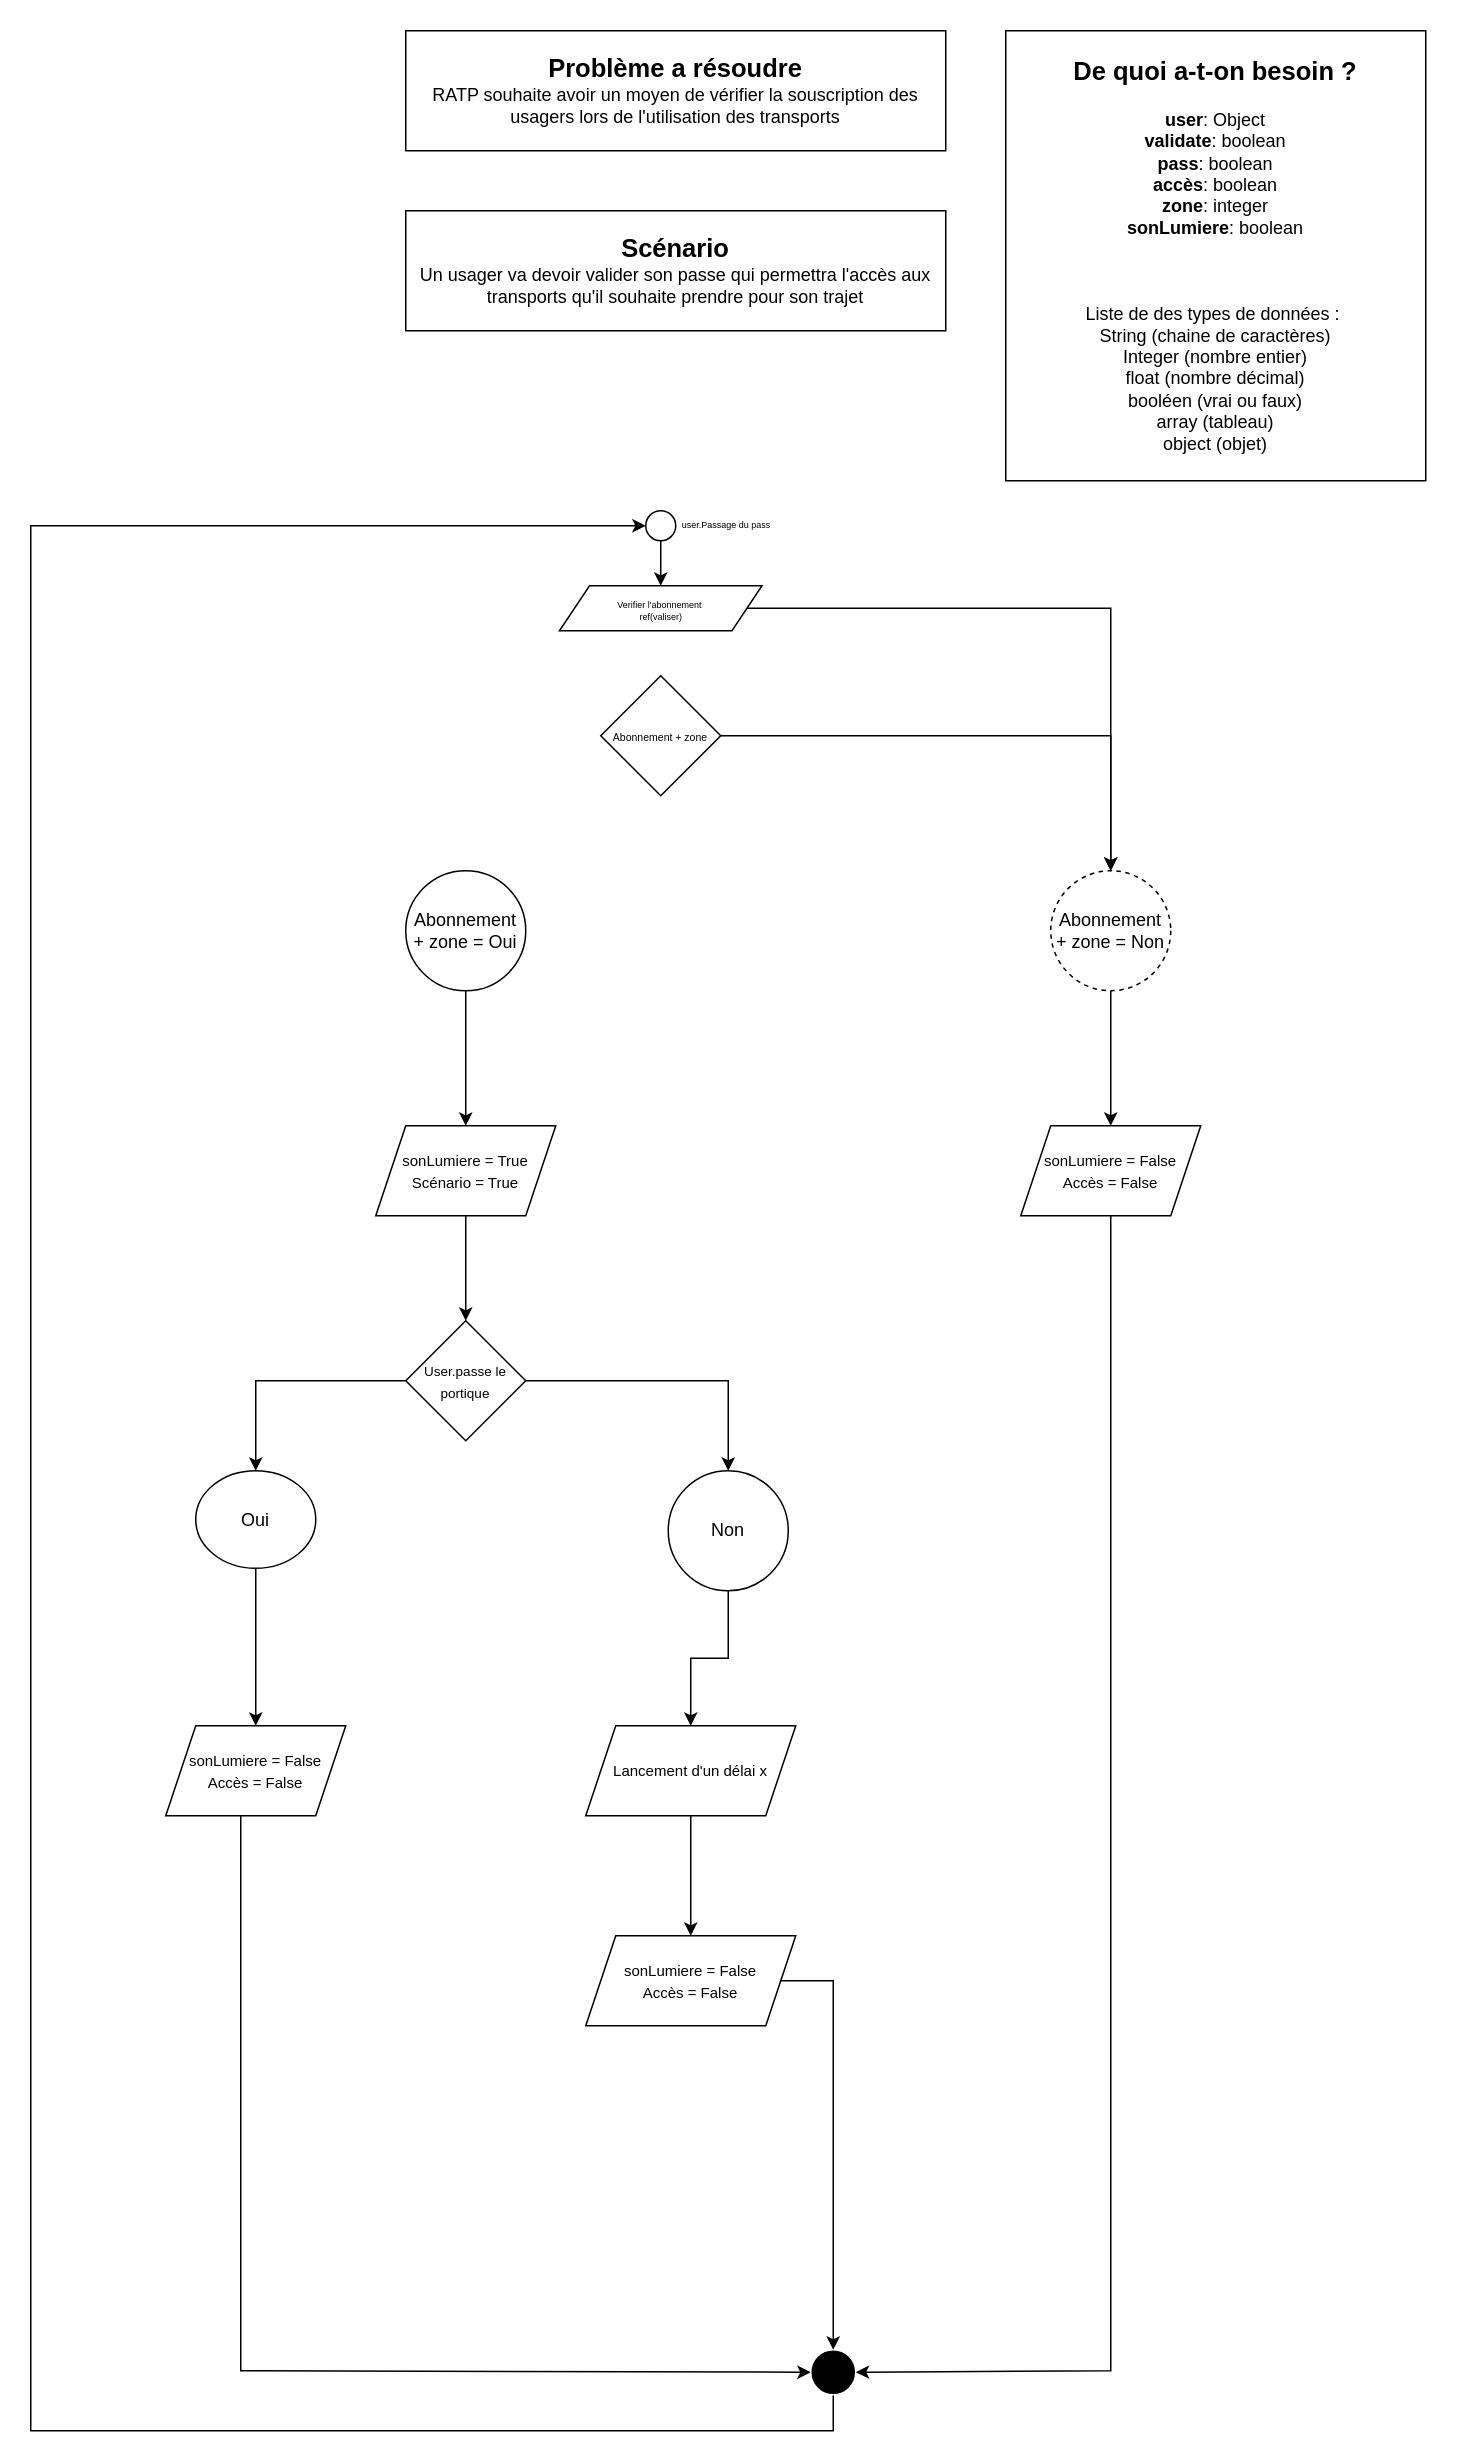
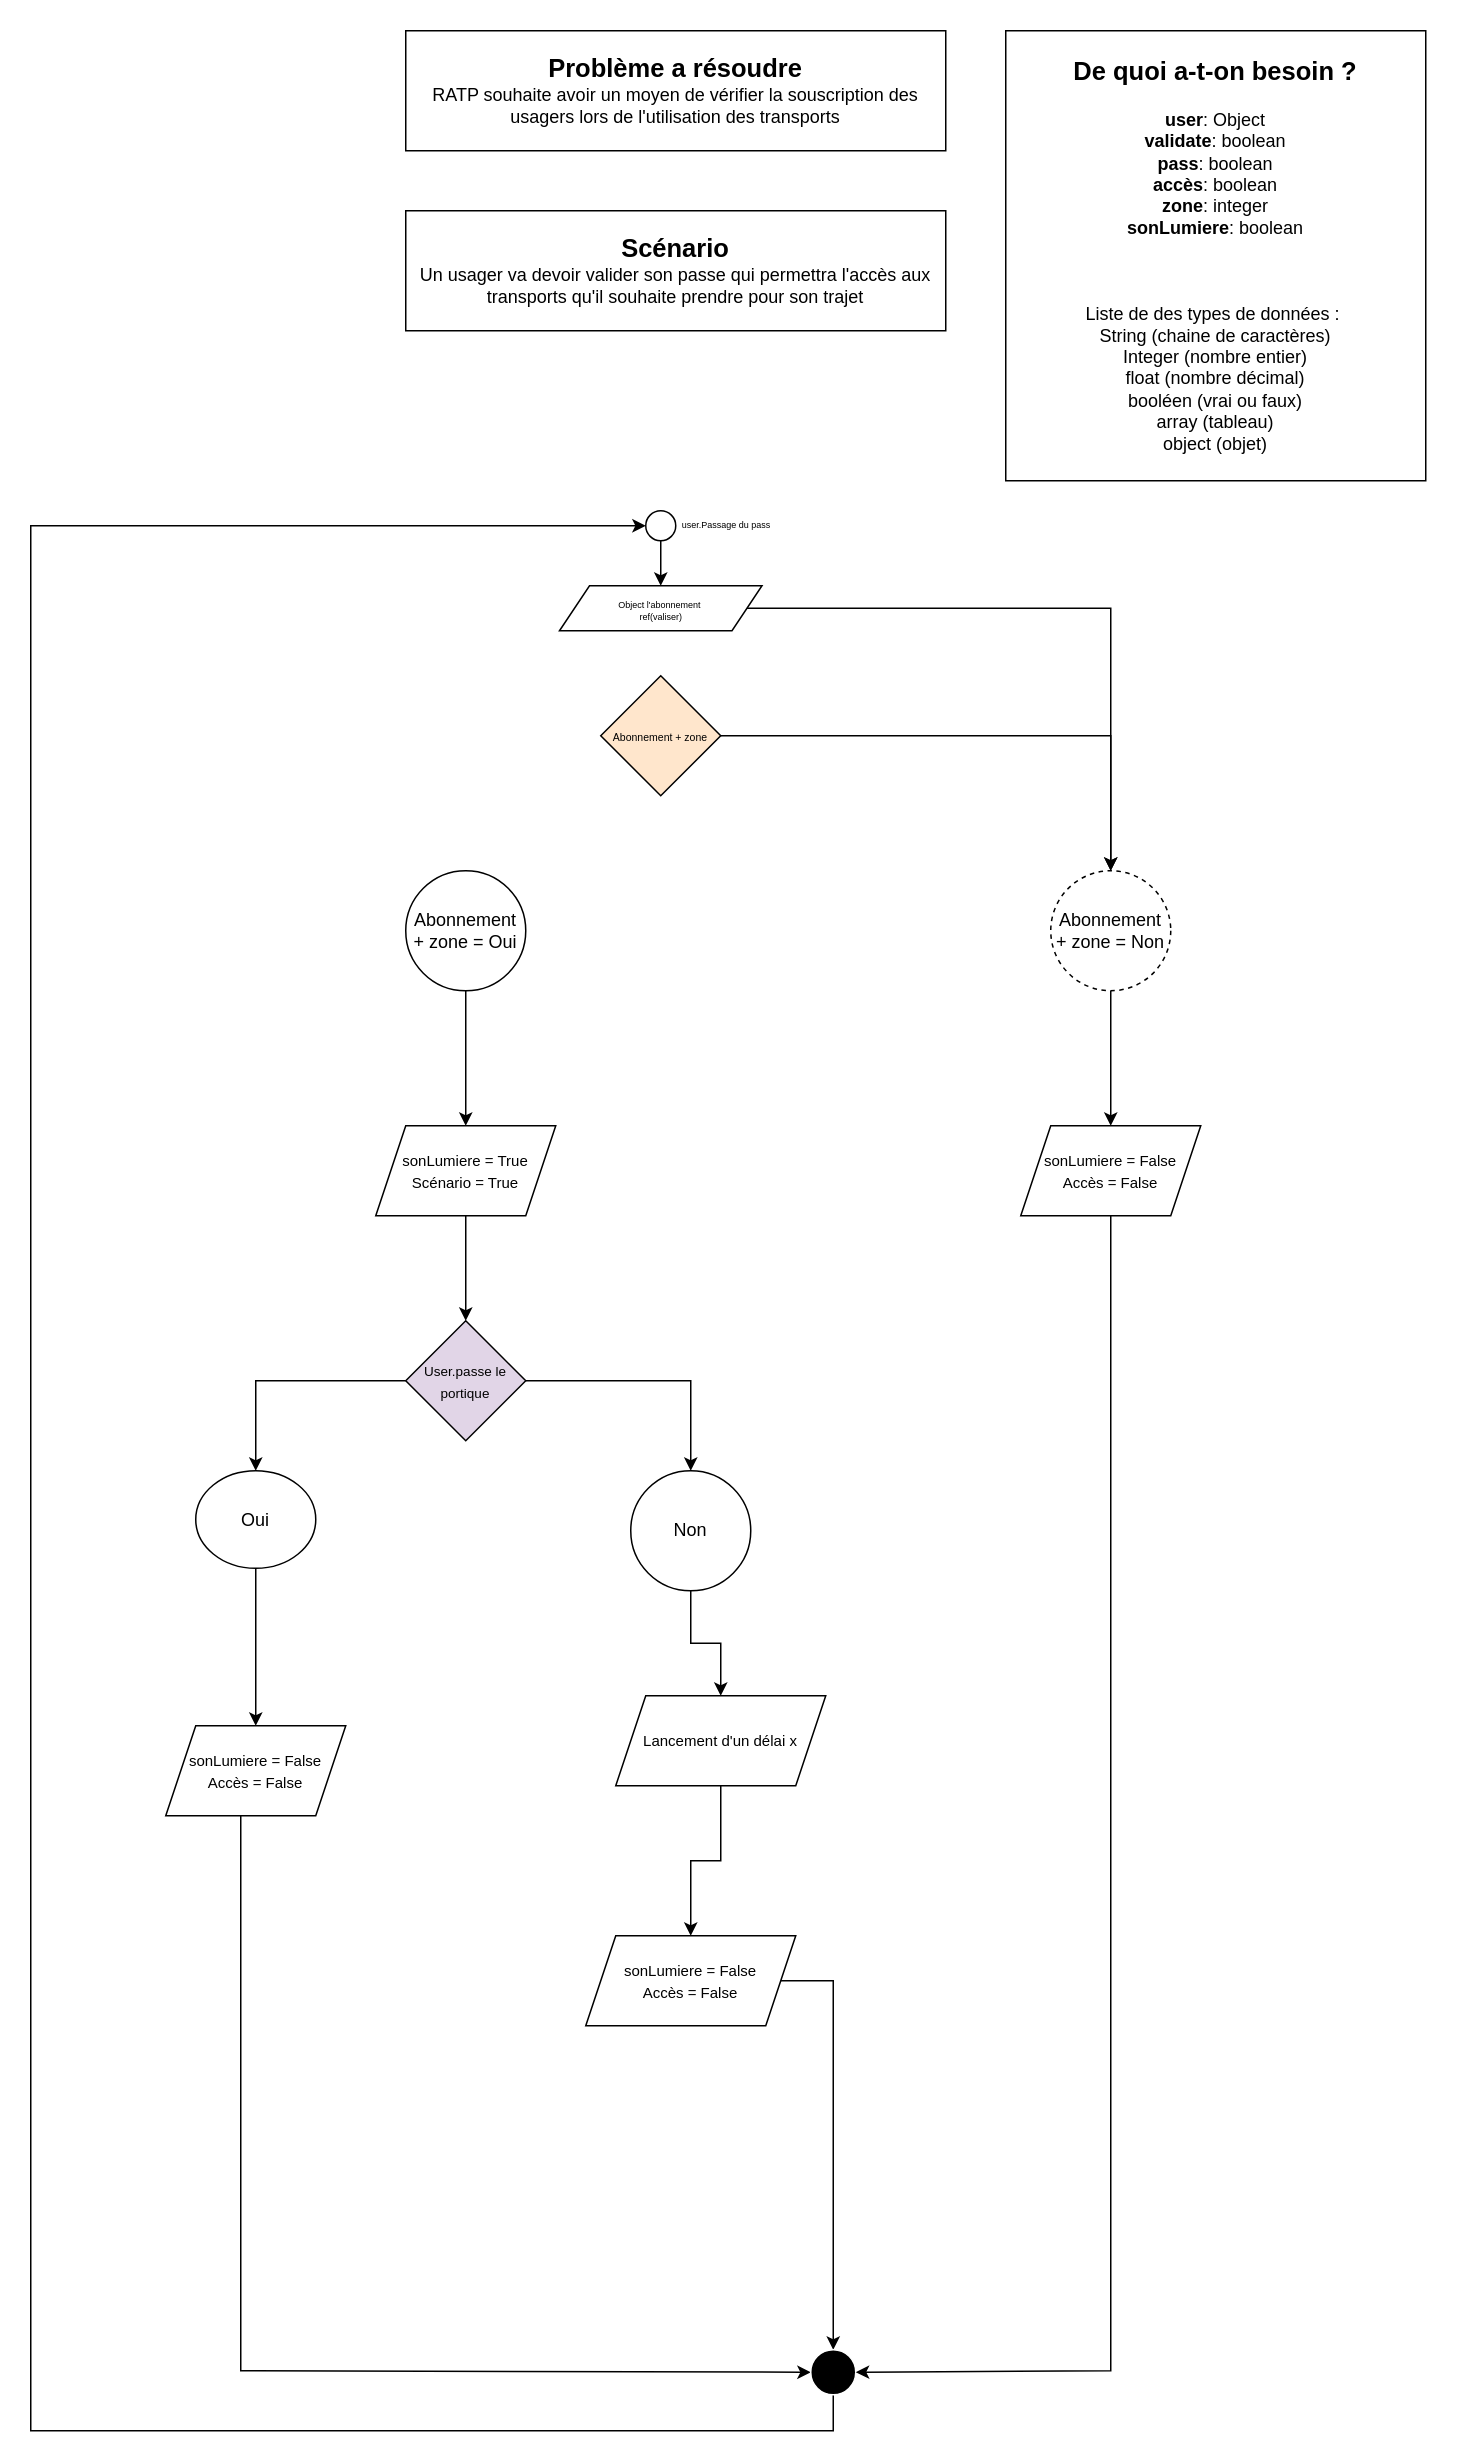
  <mxCell id="0" />
  <mxCell id="1" parent="0" />
  <mxCell id="2" value="&lt;b style=&quot;font-size: 17px;&quot;&gt;Problème a résoudre&lt;br&gt;&lt;/b&gt;RATP souhaite avoir un moyen de vérifier la souscription des usagers lors de l'utilisation des transports" style="html=1;whiteSpace=wrap;" parent="1" vertex="1"><mxGeometry x="270" y="20" width="360" height="80" as="geometry" /></mxCell>
  <mxCell id="3" value="&lt;b style=&quot;font-size: 17px;&quot;&gt;Scénario&lt;br&gt;&lt;/b&gt;Un usager va devoir valider son passe qui permettra l'accès aux transports qu'il souhaite prendre pour son trajet" style="html=1;whiteSpace=wrap;" parent="1" vertex="1"><mxGeometry x="270" y="140" width="360" height="80" as="geometry" /></mxCell>
  <mxCell id="4" value="&lt;b style=&quot;font-size: 17px;&quot;&gt;De quoi a-t-on besoin ?&lt;br&gt;&lt;/b&gt;&lt;br&gt;&lt;b&gt;user&lt;/b&gt;: Object&lt;br&gt;&lt;b&gt;validate&lt;/b&gt;: boolean&lt;br&gt;&lt;b&gt;pass&lt;/b&gt;: boolean&lt;br&gt;&lt;b&gt;accès&lt;/b&gt;: boolean&lt;br&gt;&lt;b&gt;zone&lt;/b&gt;: integer&lt;br&gt;&lt;b&gt;sonLumiere&lt;/b&gt;: boolean&lt;br&gt;&amp;nbsp;&lt;br&gt;&lt;br&gt;&lt;br&gt;Liste de des types de données :&amp;nbsp;&lt;br&gt;&lt;div&gt;String (chaine de caractères)&lt;/div&gt;&lt;div&gt;Integer (nombre entier)&lt;/div&gt;&lt;div&gt;float (nombre décimal)&lt;/div&gt;&lt;div&gt;booléen (vrai ou faux)&lt;/div&gt;&lt;div&gt;array (tableau)&lt;/div&gt;&lt;div&gt;object (objet)&lt;/div&gt;" style="html=1;whiteSpace=wrap;" parent="1" vertex="1"><mxGeometry x="670" y="20" width="280" height="300" as="geometry" /></mxCell>
  <mxCell id="5" value="" style="edgeStyle=orthogonalEdgeStyle;rounded=0;orthogonalLoop=1;jettySize=auto;html=1;" parent="1" source="6" target="9" edge="1"><mxGeometry relative="1" as="geometry" /></mxCell>
  <mxCell id="6" value="" style="ellipse;whiteSpace=wrap;html=1;aspect=fixed;" parent="1" vertex="1"><mxGeometry x="430" y="340" width="20" height="20" as="geometry" /></mxCell>
  <mxCell id="7" value="&lt;font style=&quot;font-size: 6px;&quot;&gt;user.Passage du pass&lt;/font&gt;" style="text;html=1;strokeColor=none;fillColor=none;align=center;verticalAlign=middle;whiteSpace=wrap;rounded=0;" parent="1" vertex="1"><mxGeometry x="444" y="342" width="80" height="11.87" as="geometry" /></mxCell>
  <mxCell id="8" value="" style="edgeStyle=orthogonalEdgeStyle;rounded=0;orthogonalLoop=1;jettySize=auto;html=1;" parent="1" source="9" target="15" edge="1"><mxGeometry relative="1" as="geometry" /></mxCell>
- <mxCell id="9" value="&lt;p style=&quot;line-height: 50%;&quot;&gt;&lt;font style=&quot;font-size: 6px;&quot;&gt;Verifier l'abonnement&amp;nbsp;&lt;br&gt;ref(valiser)&lt;br&gt;&lt;/font&gt;&lt;/p&gt;" style="shape=parallelogram;perimeter=parallelogramPerimeter;whiteSpace=wrap;html=1;fixedSize=1;" parent="1" vertex="1"><mxGeometry x="372.5" y="390" width="135" height="30" as="geometry" /></mxCell>
+ <mxCell id="9" value="&lt;p style=&quot;line-height: 50%;&quot;&gt;&lt;font style=&quot;font-size: 6px;&quot;&gt;Object l'abonnement&amp;nbsp;&lt;br&gt;ref(valiser)&lt;br&gt;&lt;/font&gt;&lt;/p&gt;" style="shape=parallelogram;perimeter=parallelogramPerimeter;whiteSpace=wrap;html=1;fixedSize=1;" parent="1" vertex="1"><mxGeometry x="372.5" y="390" width="135" height="30" as="geometry" /></mxCell>
  <mxCell id="10" value="" style="edgeStyle=orthogonalEdgeStyle;rounded=0;orthogonalLoop=1;jettySize=auto;html=1;" parent="1" source="11" target="15" edge="1"><mxGeometry relative="1" as="geometry" /></mxCell>
- <mxCell id="11" value="&lt;font style=&quot;font-size: 7px;&quot;&gt;Abonnement + zone&lt;/font&gt;" style="rhombus;whiteSpace=wrap;html=1;" parent="1" vertex="1"><mxGeometry x="400" y="450" width="80" height="80" as="geometry" /></mxCell>
+ <mxCell id="11" value="&lt;font style=&quot;font-size: 7px;&quot;&gt;Abonnement + zone&lt;/font&gt;" style="rhombus;whiteSpace=wrap;html=1;fillColor=#ffe6cc;" parent="1" vertex="1"><mxGeometry x="400" y="450" width="80" height="80" as="geometry" /></mxCell>
  <mxCell id="12" value="" style="edgeStyle=orthogonalEdgeStyle;rounded=0;orthogonalLoop=1;jettySize=auto;html=1;" parent="1" source="13" target="17" edge="1"><mxGeometry relative="1" as="geometry" /></mxCell>
  <mxCell id="13" value="Abonnement + zone = Oui" style="ellipse;whiteSpace=wrap;html=1;" parent="1" vertex="1"><mxGeometry x="270" y="580" width="80" height="80" as="geometry" /></mxCell>
  <mxCell id="14" value="" style="edgeStyle=orthogonalEdgeStyle;rounded=0;orthogonalLoop=1;jettySize=auto;html=1;" parent="1" source="15" target="34" edge="1"><mxGeometry relative="1" as="geometry" /></mxCell>
  <mxCell id="15" value="Abonnement + zone = Non" style="ellipse;whiteSpace=wrap;html=1;dashed=1;" parent="1" vertex="1"><mxGeometry x="700" y="580" width="80" height="80" as="geometry" /></mxCell>
  <mxCell id="16" value="" style="edgeStyle=orthogonalEdgeStyle;rounded=0;orthogonalLoop=1;jettySize=auto;html=1;" parent="1" source="17" target="20" edge="1"><mxGeometry relative="1" as="geometry" /></mxCell>
  <mxCell id="17" value="&lt;font style=&quot;font-size: 10px;&quot;&gt;sonLumiere = True&lt;br&gt;Scénario = True&lt;/font&gt;" style="shape=parallelogram;perimeter=parallelogramPerimeter;whiteSpace=wrap;html=1;fixedSize=1;" parent="1" vertex="1"><mxGeometry x="250" y="750" width="120" height="60" as="geometry" /></mxCell>
  <mxCell id="18" value="" style="edgeStyle=orthogonalEdgeStyle;rounded=0;orthogonalLoop=1;jettySize=auto;html=1;" parent="1" source="20" target="22" edge="1"><mxGeometry relative="1" as="geometry" /></mxCell>
  <mxCell id="19" value="" style="edgeStyle=orthogonalEdgeStyle;rounded=0;orthogonalLoop=1;jettySize=auto;html=1;" parent="1" source="20" target="24" edge="1"><mxGeometry relative="1" as="geometry" /></mxCell>
- <mxCell id="20" value="&lt;font style=&quot;font-size: 9px;&quot;&gt;User.passe le portique&lt;/font&gt;" style="rhombus;whiteSpace=wrap;html=1;" parent="1" vertex="1"><mxGeometry x="270" y="880" width="80" height="80" as="geometry" /></mxCell>
+ <mxCell id="20" value="&lt;font style=&quot;font-size: 9px;&quot;&gt;User.passe le portique&lt;/font&gt;" style="rhombus;whiteSpace=wrap;html=1;fillColor=#e1d5e7;" parent="1" vertex="1"><mxGeometry x="270" y="880" width="80" height="80" as="geometry" /></mxCell>
  <mxCell id="21" value="" style="edgeStyle=orthogonalEdgeStyle;rounded=0;orthogonalLoop=1;jettySize=auto;html=1;" parent="1" source="22" target="26" edge="1"><mxGeometry relative="1" as="geometry" /></mxCell>
- <mxCell id="22" value="Non" style="ellipse;whiteSpace=wrap;html=1;" parent="1" vertex="1"><mxGeometry x="445" y="980" width="80" height="80" as="geometry" /></mxCell>
+ <mxCell id="22" value="Non" style="ellipse;whiteSpace=wrap;html=1;" parent="1" vertex="1"><mxGeometry x="420" y="980" width="80" height="80" as="geometry" /></mxCell>
  <mxCell id="23" value="" style="edgeStyle=orthogonalEdgeStyle;rounded=0;orthogonalLoop=1;jettySize=auto;html=1;" parent="1" source="24" target="28" edge="1"><mxGeometry relative="1" as="geometry" /></mxCell>
  <mxCell id="24" value="Oui" style="ellipse;whiteSpace=wrap;html=1;" parent="1" vertex="1"><mxGeometry x="130" y="980" width="80" height="65" as="geometry" /></mxCell>
  <mxCell id="25" value="" style="edgeStyle=orthogonalEdgeStyle;rounded=0;orthogonalLoop=1;jettySize=auto;html=1;" parent="1" source="26" target="30" edge="1"><mxGeometry relative="1" as="geometry" /></mxCell>
- <mxCell id="26" value="&lt;font style=&quot;font-size: 10px;&quot;&gt;Lancement d'un délai x&lt;/font&gt;" style="shape=parallelogram;perimeter=parallelogramPerimeter;whiteSpace=wrap;html=1;fixedSize=1;" parent="1" vertex="1"><mxGeometry x="390" y="1150" width="140" height="60" as="geometry" /></mxCell>
+ <mxCell id="26" value="&lt;font style=&quot;font-size: 10px;&quot;&gt;Lancement d'un délai x&lt;/font&gt;" style="shape=parallelogram;perimeter=parallelogramPerimeter;whiteSpace=wrap;html=1;fixedSize=1;" parent="1" vertex="1"><mxGeometry x="410" y="1130" width="140" height="60" as="geometry" /></mxCell>
  <mxCell id="27" style="edgeStyle=orthogonalEdgeStyle;rounded=0;orthogonalLoop=1;jettySize=auto;html=1;entryX=0;entryY=0.5;entryDx=0;entryDy=0;" parent="1" source="28" target="32" edge="1"><mxGeometry relative="1" as="geometry"><Array as="points"><mxPoint x="160" y="1580" /><mxPoint x="540" y="1580" /></Array></mxGeometry></mxCell>
  <mxCell id="28" value="&lt;font style=&quot;font-size: 10px;&quot;&gt;sonLumiere = False&lt;br style=&quot;border-color: var(--border-color);&quot;&gt;Accès = False&lt;/font&gt;" style="shape=parallelogram;perimeter=parallelogramPerimeter;whiteSpace=wrap;html=1;fixedSize=1;" parent="1" vertex="1"><mxGeometry x="110" y="1150" width="120" height="60" as="geometry" /></mxCell>
  <mxCell id="29" value="" style="edgeStyle=orthogonalEdgeStyle;rounded=0;orthogonalLoop=1;jettySize=auto;html=1;" parent="1" source="30" target="32" edge="1"><mxGeometry relative="1" as="geometry" /></mxCell>
  <mxCell id="30" value="&lt;font style=&quot;font-size: 10px;&quot;&gt;sonLumiere = False&lt;br style=&quot;border-color: var(--border-color);&quot;&gt;Accès = False&lt;/font&gt;" style="shape=parallelogram;perimeter=parallelogramPerimeter;whiteSpace=wrap;html=1;fixedSize=1;" parent="1" vertex="1"><mxGeometry x="390" y="1290" width="140" height="60" as="geometry" /></mxCell>
  <mxCell id="31" style="edgeStyle=orthogonalEdgeStyle;rounded=0;orthogonalLoop=1;jettySize=auto;html=1;entryX=0;entryY=0.5;entryDx=0;entryDy=0;" parent="1" source="32" target="6" edge="1"><mxGeometry relative="1" as="geometry"><Array as="points"><mxPoint x="555" y="1620" /><mxPoint x="20" y="1620" /><mxPoint x="20" y="350" /></Array></mxGeometry></mxCell>
  <mxCell id="32" value="" style="ellipse;whiteSpace=wrap;html=1;strokeColor=#FFFFFF;fillColor=#000000;" parent="1" vertex="1"><mxGeometry x="540" y="1566" width="30" height="30" as="geometry" /></mxCell>
  <mxCell id="33" style="edgeStyle=orthogonalEdgeStyle;rounded=0;orthogonalLoop=1;jettySize=auto;html=1;entryX=1;entryY=0.5;entryDx=0;entryDy=0;" parent="1" source="34" target="32" edge="1"><mxGeometry relative="1" as="geometry"><Array as="points"><mxPoint x="740" y="1580" /><mxPoint x="570" y="1580" /></Array></mxGeometry></mxCell>
  <mxCell id="34" value="&lt;font style=&quot;font-size: 10px;&quot;&gt;sonLumiere = False&lt;br style=&quot;border-color: var(--border-color);&quot;&gt;Accès = False&lt;/font&gt;" style="shape=parallelogram;perimeter=parallelogramPerimeter;whiteSpace=wrap;html=1;fixedSize=1;" parent="1" vertex="1"><mxGeometry x="680" y="750" width="120" height="60" as="geometry" /></mxCell>
